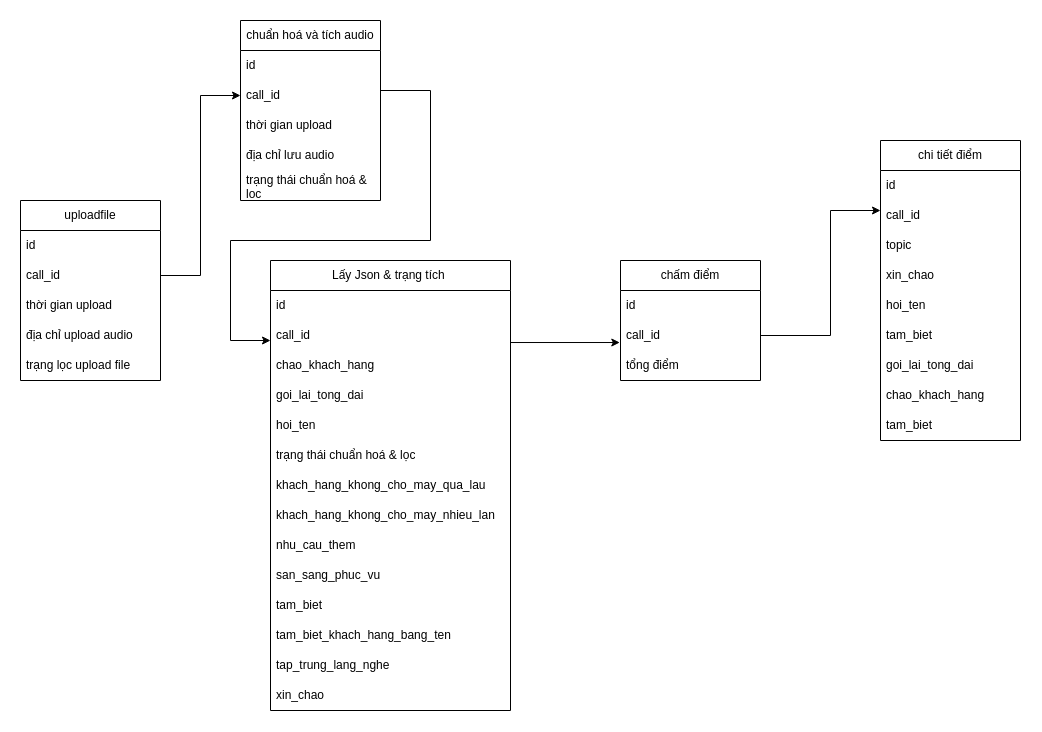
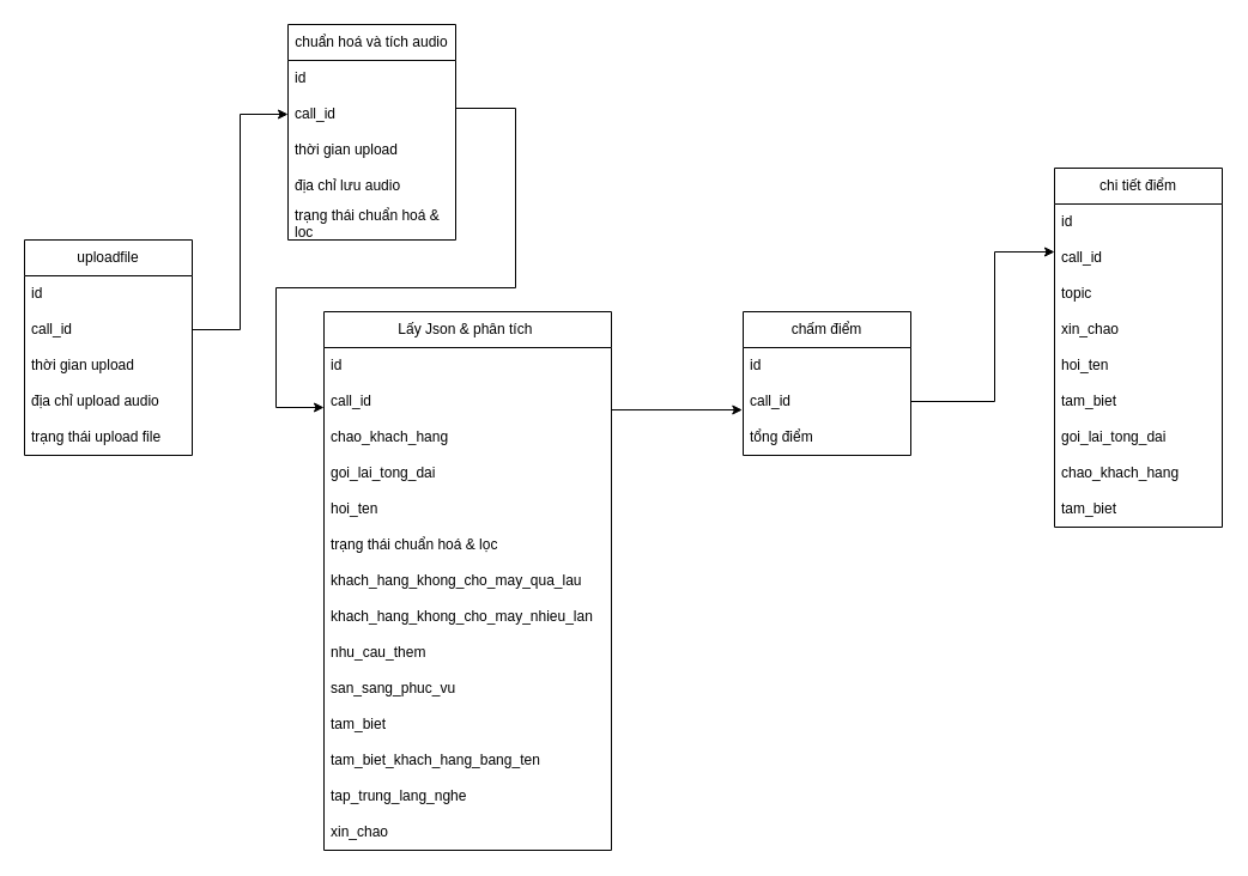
  <mxCell id="0" />
  <mxCell id="1" parent="0" />
  <mxCell id="2" value="uploadfile" style="swimlane;fontStyle=0;childLayout=stackLayout;horizontal=1;startSize=30;horizontalStack=0;resizeParent=1;resizeParentMax=0;resizeLast=0;collapsible=1;marginBottom=0;whiteSpace=wrap;html=1;" parent="1" vertex="1"><mxGeometry x="20" y="200" width="140" height="180" as="geometry" /></mxCell>
  <mxCell id="3" value="id" style="text;strokeColor=none;fillColor=none;align=left;verticalAlign=middle;spacingLeft=4;spacingRight=4;overflow=hidden;points=[[0,0.5],[1,0.5]];portConstraint=eastwest;rotatable=0;whiteSpace=wrap;html=1;" parent="2" vertex="1"><mxGeometry y="30" width="140" height="30" as="geometry" /></mxCell>
  <mxCell id="4" value="call_id" style="text;strokeColor=none;fillColor=none;align=left;verticalAlign=middle;spacingLeft=4;spacingRight=4;overflow=hidden;points=[[0,0.5],[1,0.5]];portConstraint=eastwest;rotatable=0;whiteSpace=wrap;html=1;" parent="2" vertex="1"><mxGeometry y="60" width="140" height="30" as="geometry" /></mxCell>
  <mxCell id="5" value="thời gian upload" style="text;strokeColor=none;fillColor=none;align=left;verticalAlign=middle;spacingLeft=4;spacingRight=4;overflow=hidden;points=[[0,0.5],[1,0.5]];portConstraint=eastwest;rotatable=0;whiteSpace=wrap;html=1;" parent="2" vertex="1"><mxGeometry y="90" width="140" height="30" as="geometry" /></mxCell>
  <mxCell id="6" value="địa chỉ upload audio" style="text;strokeColor=none;fillColor=none;align=left;verticalAlign=middle;spacingLeft=4;spacingRight=4;overflow=hidden;points=[[0,0.5],[1,0.5]];portConstraint=eastwest;rotatable=0;whiteSpace=wrap;html=1;" parent="2" vertex="1"><mxGeometry y="120" width="140" height="30" as="geometry" /></mxCell>
- <mxCell id="7" value="trạng lọc upload file" style="text;strokeColor=none;fillColor=none;align=left;verticalAlign=middle;spacingLeft=4;spacingRight=4;overflow=hidden;points=[[0,0.5],[1,0.5]];portConstraint=eastwest;rotatable=0;whiteSpace=wrap;html=1;" parent="2" vertex="1"><mxGeometry y="150" width="140" height="30" as="geometry" /></mxCell>
+ <mxCell id="7" value="trạng thái upload file" style="text;strokeColor=none;fillColor=none;align=left;verticalAlign=middle;spacingLeft=4;spacingRight=4;overflow=hidden;points=[[0,0.5],[1,0.5]];portConstraint=eastwest;rotatable=0;whiteSpace=wrap;html=1;" parent="2" vertex="1"><mxGeometry y="150" width="140" height="30" as="geometry" /></mxCell>
  <mxCell id="8" value="chuẩn hoá và tích audio" style="swimlane;fontStyle=0;childLayout=stackLayout;horizontal=1;startSize=30;horizontalStack=0;resizeParent=1;resizeParentMax=0;resizeLast=0;collapsible=1;marginBottom=0;whiteSpace=wrap;html=1;" parent="1" vertex="1"><mxGeometry x="240" y="20" width="140" height="180" as="geometry" /></mxCell>
  <mxCell id="9" value="id" style="text;strokeColor=none;fillColor=none;align=left;verticalAlign=middle;spacingLeft=4;spacingRight=4;overflow=hidden;points=[[0,0.5],[1,0.5]];portConstraint=eastwest;rotatable=0;whiteSpace=wrap;html=1;" parent="8" vertex="1"><mxGeometry y="30" width="140" height="30" as="geometry" /></mxCell>
  <mxCell id="10" value="call_id" style="text;strokeColor=none;fillColor=none;align=left;verticalAlign=middle;spacingLeft=4;spacingRight=4;overflow=hidden;points=[[0,0.5],[1,0.5]];portConstraint=eastwest;rotatable=0;whiteSpace=wrap;html=1;" parent="8" vertex="1"><mxGeometry y="60" width="140" height="30" as="geometry" /></mxCell>
  <mxCell id="11" value="thời gian upload" style="text;strokeColor=none;fillColor=none;align=left;verticalAlign=middle;spacingLeft=4;spacingRight=4;overflow=hidden;points=[[0,0.5],[1,0.5]];portConstraint=eastwest;rotatable=0;whiteSpace=wrap;html=1;" parent="8" vertex="1"><mxGeometry y="90" width="140" height="30" as="geometry" /></mxCell>
  <mxCell id="12" value="địa chỉ lưu audio" style="text;strokeColor=none;fillColor=none;align=left;verticalAlign=middle;spacingLeft=4;spacingRight=4;overflow=hidden;points=[[0,0.5],[1,0.5]];portConstraint=eastwest;rotatable=0;whiteSpace=wrap;html=1;" parent="8" vertex="1"><mxGeometry y="120" width="140" height="30" as="geometry" /></mxCell>
  <mxCell id="13" value="trạng thái chuẩn hoá &amp;amp; lọc" style="text;strokeColor=none;fillColor=none;align=left;verticalAlign=middle;spacingLeft=4;spacingRight=4;overflow=hidden;points=[[0,0.5],[1,0.5]];portConstraint=eastwest;rotatable=0;whiteSpace=wrap;html=1;" parent="8" vertex="1"><mxGeometry y="150" width="140" height="30" as="geometry" /></mxCell>
  <mxCell id="14" value="" style="edgeStyle=orthogonalEdgeStyle;rounded=0;orthogonalLoop=1;jettySize=auto;html=1;exitX=1;exitY=0.5;exitDx=0;exitDy=0;entryX=0;entryY=0.5;entryDx=0;entryDy=0;" parent="1" source="4" target="10" edge="1"><mxGeometry relative="1" as="geometry" /></mxCell>
- <mxCell id="15" value="Lấy Json &amp;amp; trạng tích&amp;nbsp;" style="swimlane;fontStyle=0;childLayout=stackLayout;horizontal=1;startSize=30;horizontalStack=0;resizeParent=1;resizeParentMax=0;resizeLast=0;collapsible=1;marginBottom=0;whiteSpace=wrap;html=1;" parent="1" vertex="1"><mxGeometry x="270" y="260" width="240" height="450" as="geometry" /></mxCell>
+ <mxCell id="15" value="Lấy Json &amp;amp; phân tích&amp;nbsp;" style="swimlane;fontStyle=0;childLayout=stackLayout;horizontal=1;startSize=30;horizontalStack=0;resizeParent=1;resizeParentMax=0;resizeLast=0;collapsible=1;marginBottom=0;whiteSpace=wrap;html=1;" parent="1" vertex="1"><mxGeometry x="270" y="260" width="240" height="450" as="geometry" /></mxCell>
  <mxCell id="16" value="id" style="text;strokeColor=none;fillColor=none;align=left;verticalAlign=middle;spacingLeft=4;spacingRight=4;overflow=hidden;points=[[0,0.5],[1,0.5]];portConstraint=eastwest;rotatable=0;whiteSpace=wrap;html=1;" parent="15" vertex="1"><mxGeometry y="30" width="240" height="30" as="geometry" /></mxCell>
  <mxCell id="17" value="call_id" style="text;strokeColor=none;fillColor=none;align=left;verticalAlign=middle;spacingLeft=4;spacingRight=4;overflow=hidden;points=[[0,0.5],[1,0.5]];portConstraint=eastwest;rotatable=0;whiteSpace=wrap;html=1;" parent="15" vertex="1"><mxGeometry y="60" width="240" height="30" as="geometry" /></mxCell>
  <mxCell id="18" value="chao_khach_hang" style="text;strokeColor=none;fillColor=none;align=left;verticalAlign=middle;spacingLeft=4;spacingRight=4;overflow=hidden;points=[[0,0.5],[1,0.5]];portConstraint=eastwest;rotatable=0;whiteSpace=wrap;html=1;" parent="15" vertex="1"><mxGeometry y="90" width="240" height="30" as="geometry" /></mxCell>
  <mxCell id="19" value="goi_lai_tong_dai" style="text;strokeColor=none;fillColor=none;align=left;verticalAlign=middle;spacingLeft=4;spacingRight=4;overflow=hidden;points=[[0,0.5],[1,0.5]];portConstraint=eastwest;rotatable=0;whiteSpace=wrap;html=1;" parent="15" vertex="1"><mxGeometry y="120" width="240" height="30" as="geometry" /></mxCell>
  <mxCell id="20" value="hoi_ten" style="text;strokeColor=none;fillColor=none;align=left;verticalAlign=middle;spacingLeft=4;spacingRight=4;overflow=hidden;points=[[0,0.5],[1,0.5]];portConstraint=eastwest;rotatable=0;whiteSpace=wrap;html=1;" parent="15" vertex="1"><mxGeometry y="150" width="240" height="30" as="geometry" /></mxCell>
  <mxCell id="21" value="trạng thái chuẩn hoá &amp;amp; lọc" style="text;strokeColor=none;fillColor=none;align=left;verticalAlign=middle;spacingLeft=4;spacingRight=4;overflow=hidden;points=[[0,0.5],[1,0.5]];portConstraint=eastwest;rotatable=0;whiteSpace=wrap;html=1;" parent="15" vertex="1"><mxGeometry y="180" width="240" height="30" as="geometry" /></mxCell>
  <mxCell id="22" value="khach_hang_khong_cho_may_qua_lau" style="text;strokeColor=none;fillColor=none;align=left;verticalAlign=middle;spacingLeft=4;spacingRight=4;overflow=hidden;points=[[0,0.5],[1,0.5]];portConstraint=eastwest;rotatable=0;whiteSpace=wrap;html=1;" parent="15" vertex="1"><mxGeometry y="210" width="240" height="30" as="geometry" /></mxCell>
  <mxCell id="23" value="khach_hang_khong_cho_may_nhieu_lan" style="text;strokeColor=none;fillColor=none;align=left;verticalAlign=middle;spacingLeft=4;spacingRight=4;overflow=hidden;points=[[0,0.5],[1,0.5]];portConstraint=eastwest;rotatable=0;whiteSpace=wrap;html=1;" parent="15" vertex="1"><mxGeometry y="240" width="240" height="30" as="geometry" /></mxCell>
  <mxCell id="24" value="nhu_cau_them" style="text;strokeColor=none;fillColor=none;align=left;verticalAlign=middle;spacingLeft=4;spacingRight=4;overflow=hidden;points=[[0,0.5],[1,0.5]];portConstraint=eastwest;rotatable=0;whiteSpace=wrap;html=1;" parent="15" vertex="1"><mxGeometry y="270" width="240" height="30" as="geometry" /></mxCell>
  <mxCell id="25" value="san_sang_phuc_vu" style="text;strokeColor=none;fillColor=none;align=left;verticalAlign=middle;spacingLeft=4;spacingRight=4;overflow=hidden;points=[[0,0.5],[1,0.5]];portConstraint=eastwest;rotatable=0;whiteSpace=wrap;html=1;" parent="15" vertex="1"><mxGeometry y="300" width="240" height="30" as="geometry" /></mxCell>
  <mxCell id="26" value="tam_biet" style="text;strokeColor=none;fillColor=none;align=left;verticalAlign=middle;spacingLeft=4;spacingRight=4;overflow=hidden;points=[[0,0.5],[1,0.5]];portConstraint=eastwest;rotatable=0;whiteSpace=wrap;html=1;" parent="15" vertex="1"><mxGeometry y="330" width="240" height="30" as="geometry" /></mxCell>
  <mxCell id="27" value="tam_biet_khach_hang_bang_ten" style="text;strokeColor=none;fillColor=none;align=left;verticalAlign=middle;spacingLeft=4;spacingRight=4;overflow=hidden;points=[[0,0.5],[1,0.5]];portConstraint=eastwest;rotatable=0;whiteSpace=wrap;html=1;" parent="15" vertex="1"><mxGeometry y="360" width="240" height="30" as="geometry" /></mxCell>
  <mxCell id="28" value="tap_trung_lang_nghe" style="text;strokeColor=none;fillColor=none;align=left;verticalAlign=middle;spacingLeft=4;spacingRight=4;overflow=hidden;points=[[0,0.5],[1,0.5]];portConstraint=eastwest;rotatable=0;whiteSpace=wrap;html=1;" parent="15" vertex="1"><mxGeometry y="390" width="240" height="30" as="geometry" /></mxCell>
  <mxCell id="29" value="xin_chao" style="text;strokeColor=none;fillColor=none;align=left;verticalAlign=middle;spacingLeft=4;spacingRight=4;overflow=hidden;points=[[0,0.5],[1,0.5]];portConstraint=eastwest;rotatable=0;whiteSpace=wrap;html=1;" parent="15" vertex="1"><mxGeometry y="420" width="240" height="30" as="geometry" /></mxCell>
  <mxCell id="30" value="" style="endArrow=classic;html=1;rounded=0;entryX=0;entryY=0.667;entryDx=0;entryDy=0;entryPerimeter=0;" parent="1" target="17" edge="1"><mxGeometry width="50" height="50" relative="1" as="geometry"><mxPoint x="380" y="90" as="sourcePoint" /><mxPoint x="290" y="320" as="targetPoint" /><Array as="points"><mxPoint x="430" y="90" /><mxPoint x="430" y="240" /><mxPoint x="230" y="240" /><mxPoint x="230" y="340" /></Array></mxGeometry></mxCell>
  <mxCell id="31" value="chấm điểm" style="swimlane;fontStyle=0;childLayout=stackLayout;horizontal=1;startSize=30;horizontalStack=0;resizeParent=1;resizeParentMax=0;resizeLast=0;collapsible=1;marginBottom=0;whiteSpace=wrap;html=1;" parent="1" vertex="1"><mxGeometry x="620" y="260" width="140" height="120" as="geometry" /></mxCell>
  <mxCell id="32" value="id" style="text;strokeColor=none;fillColor=none;align=left;verticalAlign=middle;spacingLeft=4;spacingRight=4;overflow=hidden;points=[[0,0.5],[1,0.5]];portConstraint=eastwest;rotatable=0;whiteSpace=wrap;html=1;" parent="31" vertex="1"><mxGeometry y="30" width="140" height="30" as="geometry" /></mxCell>
  <mxCell id="33" value="call_id" style="text;strokeColor=none;fillColor=none;align=left;verticalAlign=middle;spacingLeft=4;spacingRight=4;overflow=hidden;points=[[0,0.5],[1,0.5]];portConstraint=eastwest;rotatable=0;whiteSpace=wrap;html=1;" parent="31" vertex="1"><mxGeometry y="60" width="140" height="30" as="geometry" /></mxCell>
  <mxCell id="34" value="tổng điểm" style="text;strokeColor=none;fillColor=none;align=left;verticalAlign=middle;spacingLeft=4;spacingRight=4;overflow=hidden;points=[[0,0.5],[1,0.5]];portConstraint=eastwest;rotatable=0;whiteSpace=wrap;html=1;" parent="31" vertex="1"><mxGeometry y="90" width="140" height="30" as="geometry" /></mxCell>
  <mxCell id="35" value="" style="endArrow=classic;html=1;rounded=0;exitX=1.002;exitY=0.734;exitDx=0;exitDy=0;exitPerimeter=0;entryX=-0.005;entryY=0.734;entryDx=0;entryDy=0;entryPerimeter=0;" parent="1" source="17" target="33" edge="1"><mxGeometry width="50" height="50" relative="1" as="geometry"><mxPoint x="550" y="340" as="sourcePoint" /><mxPoint x="600" y="290" as="targetPoint" /></mxGeometry></mxCell>
  <mxCell id="36" value="chi tiết điểm" style="swimlane;fontStyle=0;childLayout=stackLayout;horizontal=1;startSize=30;horizontalStack=0;resizeParent=1;resizeParentMax=0;resizeLast=0;collapsible=1;marginBottom=0;whiteSpace=wrap;html=1;" vertex="1" parent="1"><mxGeometry x="880" y="140" width="140" height="300" as="geometry" /></mxCell>
  <mxCell id="37" value="id" style="text;strokeColor=none;fillColor=none;align=left;verticalAlign=middle;spacingLeft=4;spacingRight=4;overflow=hidden;points=[[0,0.5],[1,0.5]];portConstraint=eastwest;rotatable=0;whiteSpace=wrap;html=1;" vertex="1" parent="36"><mxGeometry y="30" width="140" height="30" as="geometry" /></mxCell>
  <mxCell id="38" value="call_id" style="text;strokeColor=none;fillColor=none;align=left;verticalAlign=middle;spacingLeft=4;spacingRight=4;overflow=hidden;points=[[0,0.5],[1,0.5]];portConstraint=eastwest;rotatable=0;whiteSpace=wrap;html=1;" vertex="1" parent="36"><mxGeometry y="60" width="140" height="30" as="geometry" /></mxCell>
  <mxCell id="39" value="topic" style="text;strokeColor=none;fillColor=none;align=left;verticalAlign=middle;spacingLeft=4;spacingRight=4;overflow=hidden;points=[[0,0.5],[1,0.5]];portConstraint=eastwest;rotatable=0;whiteSpace=wrap;html=1;" vertex="1" parent="36"><mxGeometry y="90" width="140" height="30" as="geometry" /></mxCell>
  <mxCell id="40" value="xin_chao" style="text;strokeColor=none;fillColor=none;align=left;verticalAlign=middle;spacingLeft=4;spacingRight=4;overflow=hidden;points=[[0,0.5],[1,0.5]];portConstraint=eastwest;rotatable=0;whiteSpace=wrap;html=1;" vertex="1" parent="36"><mxGeometry y="120" width="140" height="30" as="geometry" /></mxCell>
  <mxCell id="41" value="hoi_ten" style="text;strokeColor=none;fillColor=none;align=left;verticalAlign=middle;spacingLeft=4;spacingRight=4;overflow=hidden;points=[[0,0.5],[1,0.5]];portConstraint=eastwest;rotatable=0;whiteSpace=wrap;html=1;" vertex="1" parent="36"><mxGeometry y="150" width="140" height="30" as="geometry" /></mxCell>
  <mxCell id="42" value="tam_biet" style="text;strokeColor=none;fillColor=none;align=left;verticalAlign=middle;spacingLeft=4;spacingRight=4;overflow=hidden;points=[[0,0.5],[1,0.5]];portConstraint=eastwest;rotatable=0;whiteSpace=wrap;html=1;" vertex="1" parent="36"><mxGeometry y="180" width="140" height="30" as="geometry" /></mxCell>
  <mxCell id="43" value="goi_lai_tong_dai" style="text;strokeColor=none;fillColor=none;align=left;verticalAlign=middle;spacingLeft=4;spacingRight=4;overflow=hidden;points=[[0,0.5],[1,0.5]];portConstraint=eastwest;rotatable=0;whiteSpace=wrap;html=1;" vertex="1" parent="36"><mxGeometry y="210" width="140" height="30" as="geometry" /></mxCell>
  <mxCell id="44" value="chao_khach_hang" style="text;strokeColor=none;fillColor=none;align=left;verticalAlign=middle;spacingLeft=4;spacingRight=4;overflow=hidden;points=[[0,0.5],[1,0.5]];portConstraint=eastwest;rotatable=0;whiteSpace=wrap;html=1;" vertex="1" parent="36"><mxGeometry y="240" width="140" height="30" as="geometry" /></mxCell>
  <mxCell id="45" value="tam_biet" style="text;strokeColor=none;fillColor=none;align=left;verticalAlign=middle;spacingLeft=4;spacingRight=4;overflow=hidden;points=[[0,0.5],[1,0.5]];portConstraint=eastwest;rotatable=0;whiteSpace=wrap;html=1;" vertex="1" parent="36"><mxGeometry y="270" width="140" height="30" as="geometry" /></mxCell>
  <mxCell id="46" value="" style="endArrow=classic;html=1;rounded=0;exitX=1;exitY=0.5;exitDx=0;exitDy=0;" edge="1" parent="1" source="33"><mxGeometry width="50" height="50" relative="1" as="geometry"><mxPoint x="830" y="260" as="sourcePoint" /><mxPoint x="880" y="210" as="targetPoint" /><Array as="points"><mxPoint x="830" y="335" /><mxPoint x="830" y="210" /></Array></mxGeometry></mxCell>
